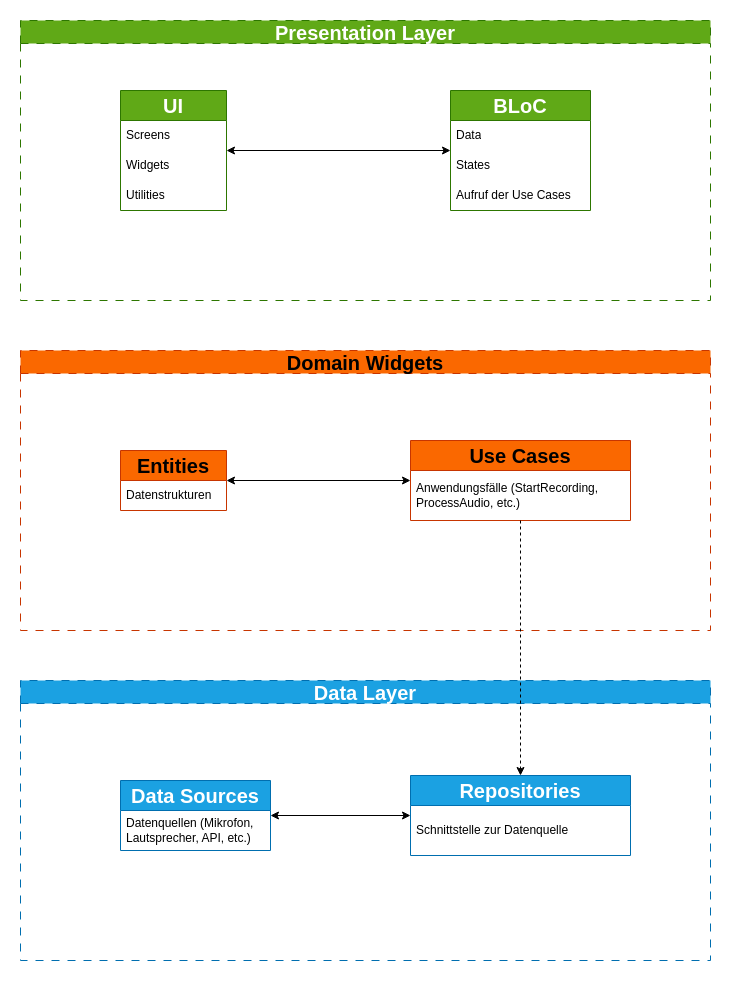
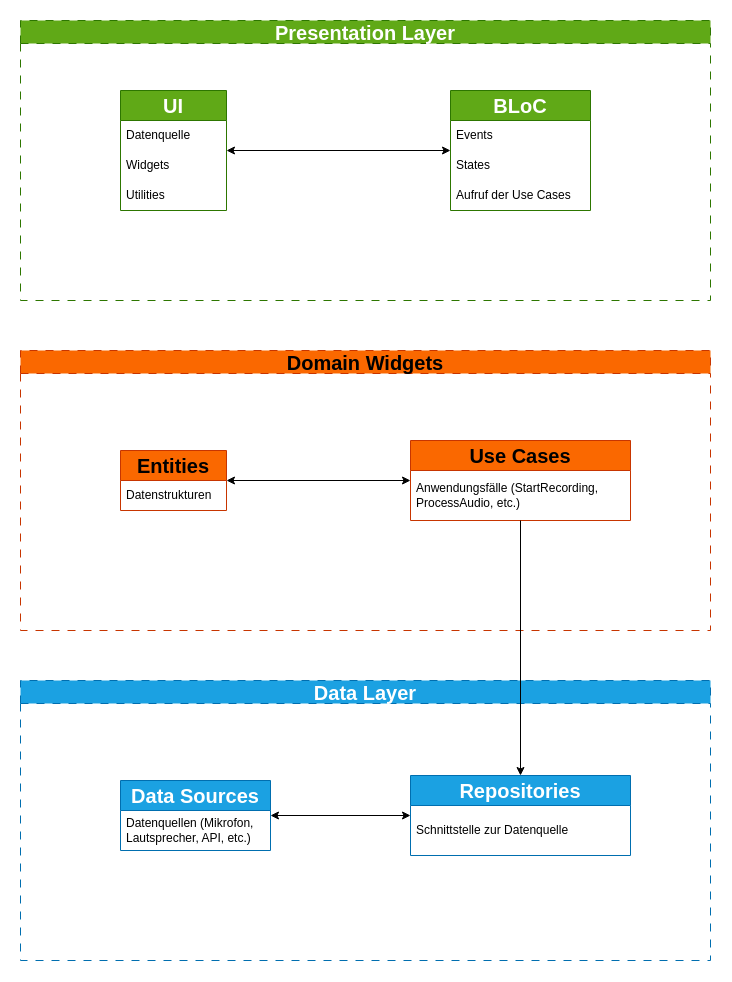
  <mxCell id="0" />
  <mxCell id="1" parent="0" />
  <mxCell id="2" value="&lt;div style=&quot;font-size: 13px;&quot;&gt;&lt;font style=&quot;font-size: 20px;&quot;&gt;Presentation Layer&lt;/font&gt;&lt;/div&gt;" style="swimlane;whiteSpace=wrap;html=1;dashed=1;dashPattern=8 8;fillColor=#60a917;strokeColor=#2D7600;fontColor=#ffffff;" vertex="1" parent="1"><mxGeometry x="20" y="20" width="690" height="280" as="geometry" /></mxCell>
  <mxCell id="3" value="&lt;b&gt;&lt;font style=&quot;font-size: 20px;&quot;&gt;UI&lt;/font&gt;&lt;/b&gt;" style="swimlane;fontStyle=0;childLayout=stackLayout;horizontal=1;startSize=30;horizontalStack=0;resizeParent=1;resizeParentMax=0;resizeLast=0;collapsible=1;marginBottom=0;whiteSpace=wrap;html=1;fillColor=#60a917;strokeColor=#2D7600;fontColor=#ffffff;" vertex="1" parent="2"><mxGeometry x="100" y="70" width="106" height="120" as="geometry" /></mxCell>
- <mxCell id="4" value="Screens" style="text;strokeColor=none;fillColor=none;align=left;verticalAlign=middle;spacingLeft=4;spacingRight=4;overflow=hidden;points=[[0,0.5],[1,0.5]];portConstraint=eastwest;rotatable=0;whiteSpace=wrap;html=1;" vertex="1" parent="3"><mxGeometry y="30" width="106" height="30" as="geometry" /></mxCell>
+ <mxCell id="4" value="Datenquelle" style="text;strokeColor=none;fillColor=none;align=left;verticalAlign=middle;spacingLeft=4;spacingRight=4;overflow=hidden;points=[[0,0.5],[1,0.5]];portConstraint=eastwest;rotatable=0;whiteSpace=wrap;html=1;" vertex="1" parent="3"><mxGeometry y="30" width="106" height="30" as="geometry" /></mxCell>
  <mxCell id="5" value="Widgets" style="text;strokeColor=none;fillColor=none;align=left;verticalAlign=middle;spacingLeft=4;spacingRight=4;overflow=hidden;points=[[0,0.5],[1,0.5]];portConstraint=eastwest;rotatable=0;whiteSpace=wrap;html=1;" vertex="1" parent="3"><mxGeometry y="60" width="106" height="30" as="geometry" /></mxCell>
  <mxCell id="6" value="Utilities" style="text;strokeColor=none;fillColor=none;align=left;verticalAlign=middle;spacingLeft=4;spacingRight=4;overflow=hidden;points=[[0,0.5],[1,0.5]];portConstraint=eastwest;rotatable=0;whiteSpace=wrap;html=1;" vertex="1" parent="3"><mxGeometry y="90" width="106" height="30" as="geometry" /></mxCell>
  <mxCell id="7" value="&lt;b&gt;&lt;font style=&quot;font-size: 20px;&quot;&gt;BLoC&lt;/font&gt;&lt;/b&gt;" style="swimlane;fontStyle=0;childLayout=stackLayout;horizontal=1;startSize=30;horizontalStack=0;resizeParent=1;resizeParentMax=0;resizeLast=0;collapsible=1;marginBottom=0;whiteSpace=wrap;html=1;fillColor=#60a917;strokeColor=#2D7600;fontColor=#ffffff;" vertex="1" parent="2"><mxGeometry x="430" y="70" width="140" height="120" as="geometry" /></mxCell>
- <mxCell id="8" value="Data" style="text;strokeColor=none;fillColor=none;align=left;verticalAlign=middle;spacingLeft=4;spacingRight=4;overflow=hidden;points=[[0,0.5],[1,0.5]];portConstraint=eastwest;rotatable=0;whiteSpace=wrap;html=1;" vertex="1" parent="7"><mxGeometry y="30" width="140" height="30" as="geometry" /></mxCell>
+ <mxCell id="8" value="Events" style="text;strokeColor=none;fillColor=none;align=left;verticalAlign=middle;spacingLeft=4;spacingRight=4;overflow=hidden;points=[[0,0.5],[1,0.5]];portConstraint=eastwest;rotatable=0;whiteSpace=wrap;html=1;" vertex="1" parent="7"><mxGeometry y="30" width="140" height="30" as="geometry" /></mxCell>
  <mxCell id="9" value="States" style="text;strokeColor=none;fillColor=none;align=left;verticalAlign=middle;spacingLeft=4;spacingRight=4;overflow=hidden;points=[[0,0.5],[1,0.5]];portConstraint=eastwest;rotatable=0;whiteSpace=wrap;html=1;" vertex="1" parent="7"><mxGeometry y="60" width="140" height="30" as="geometry" /></mxCell>
  <mxCell id="10" value="Aufruf der Use Cases" style="text;strokeColor=none;fillColor=none;align=left;verticalAlign=middle;spacingLeft=4;spacingRight=4;overflow=hidden;points=[[0,0.5],[1,0.5]];portConstraint=eastwest;rotatable=0;whiteSpace=wrap;html=1;" vertex="1" parent="7"><mxGeometry y="90" width="140" height="30" as="geometry" /></mxCell>
  <mxCell id="11" value="" style="endArrow=classic;startArrow=classic;html=1;rounded=0;" edge="1" parent="2" source="3" target="7"><mxGeometry width="50" height="50" relative="1" as="geometry"><mxPoint x="350" y="340" as="sourcePoint" /><mxPoint x="400" y="290" as="targetPoint" /></mxGeometry></mxCell>
  <mxCell id="12" value="&lt;div style=&quot;font-size: 13px;&quot;&gt;&lt;font style=&quot;font-size: 20px;&quot;&gt;Domain Widgets&lt;/font&gt;&lt;/div&gt;" style="swimlane;whiteSpace=wrap;html=1;dashed=1;dashPattern=8 8;fillColor=#fa6800;fontColor=#000000;strokeColor=#C73500;" vertex="1" parent="1"><mxGeometry x="20" y="350" width="690" height="280" as="geometry" /></mxCell>
  <mxCell id="13" value="&lt;font size=&quot;1&quot;&gt;&lt;b style=&quot;font-size: 20px;&quot;&gt;Entities&lt;/b&gt;&lt;/font&gt;" style="swimlane;fontStyle=0;childLayout=stackLayout;horizontal=1;startSize=30;horizontalStack=0;resizeParent=1;resizeParentMax=0;resizeLast=0;collapsible=1;marginBottom=0;whiteSpace=wrap;html=1;fillColor=#fa6800;fontColor=#000000;strokeColor=#C73500;" vertex="1" parent="12"><mxGeometry x="100" y="100" width="106" height="60" as="geometry" /></mxCell>
  <mxCell id="14" value="Datenstrukturen" style="text;strokeColor=none;fillColor=none;align=left;verticalAlign=middle;spacingLeft=4;spacingRight=4;overflow=hidden;points=[[0,0.5],[1,0.5]];portConstraint=eastwest;rotatable=0;whiteSpace=wrap;html=1;" vertex="1" parent="13"><mxGeometry y="30" width="106" height="30" as="geometry" /></mxCell>
  <mxCell id="15" value="&lt;font style=&quot;font-size: 20px;&quot;&gt;&lt;b&gt;Use Cases&lt;br&gt;&lt;/b&gt;&lt;/font&gt;" style="swimlane;fontStyle=0;childLayout=stackLayout;horizontal=1;startSize=30;horizontalStack=0;resizeParent=1;resizeParentMax=0;resizeLast=0;collapsible=1;marginBottom=0;whiteSpace=wrap;html=1;fillColor=#fa6800;strokeColor=#C73500;fontColor=#000000;" vertex="1" parent="12"><mxGeometry x="390" y="90" width="220" height="80" as="geometry" /></mxCell>
  <mxCell id="16" value="Anwendungsfälle (StartRecording, ProcessAudio, etc.)" style="text;strokeColor=none;fillColor=none;align=left;verticalAlign=middle;spacingLeft=4;spacingRight=4;overflow=hidden;points=[[0,0.5],[1,0.5]];portConstraint=eastwest;rotatable=0;whiteSpace=wrap;html=1;" vertex="1" parent="15"><mxGeometry y="30" width="220" height="50" as="geometry" /></mxCell>
  <mxCell id="17" value="" style="endArrow=classic;startArrow=classic;html=1;rounded=0;" edge="1" parent="12" source="13" target="15"><mxGeometry width="50" height="50" relative="1" as="geometry"><mxPoint x="350" y="340" as="sourcePoint" /><mxPoint x="400" y="290" as="targetPoint" /></mxGeometry></mxCell>
  <mxCell id="18" value="&lt;font style=&quot;font-size: 20px;&quot;&gt;Data Layer&lt;/font&gt;" style="swimlane;whiteSpace=wrap;html=1;dashed=1;dashPattern=8 8;fillColor=#1ba1e2;strokeColor=#006EAF;fontColor=#ffffff;" vertex="1" parent="1"><mxGeometry x="20" y="680" width="690" height="280" as="geometry" /></mxCell>
  <mxCell id="19" value="&lt;font style=&quot;font-size: 20px;&quot;&gt;&lt;b&gt;Data Sources&lt;br&gt;&lt;/b&gt;&lt;/font&gt;" style="swimlane;fontStyle=0;childLayout=stackLayout;horizontal=1;startSize=30;horizontalStack=0;resizeParent=1;resizeParentMax=0;resizeLast=0;collapsible=1;marginBottom=0;whiteSpace=wrap;html=1;fillColor=#1ba1e2;fontColor=#ffffff;strokeColor=#006EAF;" vertex="1" parent="18"><mxGeometry x="100" y="100" width="150" height="70" as="geometry" /></mxCell>
  <mxCell id="20" value="Datenquellen (Mikrofon, Lautsprecher, API, etc.)" style="text;strokeColor=none;fillColor=none;align=left;verticalAlign=middle;spacingLeft=4;spacingRight=4;overflow=hidden;points=[[0,0.5],[1,0.5]];portConstraint=eastwest;rotatable=0;whiteSpace=wrap;html=1;" vertex="1" parent="19"><mxGeometry y="30" width="150" height="40" as="geometry" /></mxCell>
  <mxCell id="21" value="&lt;font size=&quot;1&quot;&gt;&lt;b style=&quot;font-size: 20px;&quot;&gt;Repositories&lt;/b&gt;&lt;/font&gt;" style="swimlane;fontStyle=0;childLayout=stackLayout;horizontal=1;startSize=30;horizontalStack=0;resizeParent=1;resizeParentMax=0;resizeLast=0;collapsible=1;marginBottom=0;whiteSpace=wrap;html=1;fillColor=#1ba1e2;fontColor=#ffffff;strokeColor=#006EAF;" vertex="1" parent="18"><mxGeometry x="390" y="95" width="220" height="80" as="geometry" /></mxCell>
  <mxCell id="22" value="Schnittstelle zur Datenquelle" style="text;strokeColor=none;fillColor=none;align=left;verticalAlign=middle;spacingLeft=4;spacingRight=4;overflow=hidden;points=[[0,0.5],[1,0.5]];portConstraint=eastwest;rotatable=0;whiteSpace=wrap;html=1;" vertex="1" parent="21"><mxGeometry y="30" width="220" height="50" as="geometry" /></mxCell>
  <mxCell id="23" value="" style="endArrow=classic;startArrow=classic;html=1;rounded=0;" edge="1" parent="18" source="19" target="21"><mxGeometry width="50" height="50" relative="1" as="geometry"><mxPoint x="350" y="340" as="sourcePoint" /><mxPoint x="400" y="290" as="targetPoint" /></mxGeometry></mxCell>
- <mxCell id="24" value="" style="endArrow=classic;html=1;rounded=0;dashed=1;" edge="1" parent="1" source="15" target="21"><mxGeometry width="50" height="50" relative="1" as="geometry"><mxPoint x="521" y="600" as="sourcePoint" /><mxPoint x="571" y="550" as="targetPoint" /></mxGeometry></mxCell>
+ <mxCell id="24" value="" style="endArrow=classic;html=1;rounded=0;" edge="1" parent="1" source="15" target="21"><mxGeometry width="50" height="50" relative="1" as="geometry"><mxPoint x="521" y="600" as="sourcePoint" /><mxPoint x="571" y="550" as="targetPoint" /></mxGeometry></mxCell>
